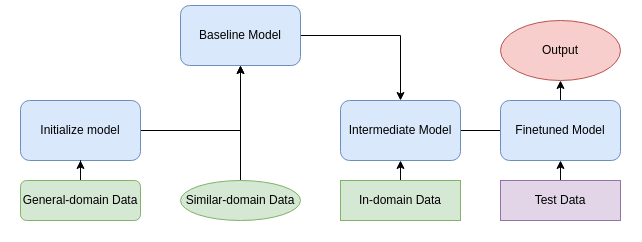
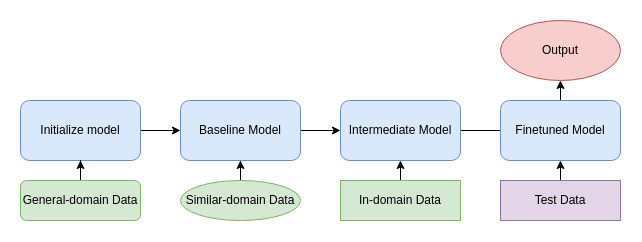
  <mxCell id="0" />
  <mxCell id="1" parent="0" />
  <mxCell id="2" value="" style="edgeStyle=orthogonalEdgeStyle;rounded=0;orthogonalLoop=1;jettySize=auto;html=1;" parent="1" source="3" target="9" edge="1"><mxGeometry relative="1" as="geometry" /></mxCell>
  <mxCell id="3" value="Initialize model" style="rounded=1;whiteSpace=wrap;html=1;fillColor=#dae8fc;strokeColor=#6c8ebf;" parent="1" vertex="1"><mxGeometry x="20" y="100" width="120" height="60" as="geometry" /></mxCell>
  <mxCell id="4" value="" style="edgeStyle=orthogonalEdgeStyle;rounded=0;orthogonalLoop=1;jettySize=auto;html=1;" parent="1" source="5" target="3" edge="1"><mxGeometry relative="1" as="geometry" /></mxCell>
  <mxCell id="5" value="General-domain Data" style="whiteSpace=wrap;html=1;fillColor=#d5e8d4;strokeColor=#82b366;rounded=1;" parent="1" vertex="1"><mxGeometry x="20" y="180" width="120" height="40" as="geometry" /></mxCell>
  <mxCell id="6" value="" style="edgeStyle=orthogonalEdgeStyle;rounded=0;orthogonalLoop=1;jettySize=auto;html=1;" parent="1" source="7" target="9" edge="1"><mxGeometry relative="1" as="geometry" /></mxCell>
  <mxCell id="7" value="Similar-domain Data" style="ellipse;whiteSpace=wrap;html=1;fillColor=#d5e8d4;strokeColor=#82b366;" parent="1" vertex="1"><mxGeometry x="180" y="180" width="120" height="40" as="geometry" /></mxCell>
  <mxCell id="8" value="" style="edgeStyle=orthogonalEdgeStyle;rounded=0;orthogonalLoop=1;jettySize=auto;html=1;" parent="1" source="9" target="11" edge="1"><mxGeometry relative="1" as="geometry" /></mxCell>
- <mxCell id="9" value="Baseline Model" style="rounded=1;whiteSpace=wrap;html=1;fillColor=#dae8fc;strokeColor=#6c8ebf;" parent="1" vertex="1"><mxGeometry x="180" y="5" width="120" height="60" as="geometry" /></mxCell>
+ <mxCell id="9" value="Baseline Model" style="rounded=1;whiteSpace=wrap;html=1;fillColor=#dae8fc;strokeColor=#6c8ebf;" parent="1" vertex="1"><mxGeometry x="180" y="100" width="120" height="60" as="geometry" /></mxCell>
  <mxCell id="10" value="" style="edgeStyle=orthogonalEdgeStyle;rounded=0;orthogonalLoop=1;jettySize=auto;html=1;" parent="1" source="11" target="14" edge="1"><mxGeometry relative="1" as="geometry" /></mxCell>
  <mxCell id="11" value="Intermediate Model" style="whiteSpace=wrap;html=1;fillColor=#dae8fc;strokeColor=#6c8ebf;rounded=1;" parent="1" vertex="1"><mxGeometry x="340" y="100" width="120" height="60" as="geometry" /></mxCell>
  <mxCell id="12" value="" style="edgeStyle=orthogonalEdgeStyle;rounded=0;orthogonalLoop=1;jettySize=auto;html=1;" parent="1" source="13" edge="1"><mxGeometry relative="1" as="geometry"><mxPoint x="400" y="160" as="targetPoint" /></mxGeometry></mxCell>
  <mxCell id="13" value="In-domain Data" style="rounded=0;whiteSpace=wrap;html=1;fillColor=#d5e8d4;strokeColor=#82b366;" parent="1" vertex="1"><mxGeometry x="340" y="180" width="120" height="40" as="geometry" /></mxCell>
  <mxCell id="14" value="Output" style="ellipse;whiteSpace=wrap;html=1;fillColor=#f8cecc;strokeColor=#b85450;rounded=1;" parent="1" vertex="1"><mxGeometry x="500" y="20" width="120" height="60" as="geometry" /></mxCell>
  <mxCell id="15" value="Finetuned Model" style="whiteSpace=wrap;html=1;fillColor=#dae8fc;strokeColor=#6c8ebf;rounded=1;" vertex="1" parent="1"><mxGeometry x="500" y="100" width="120" height="60" as="geometry" /></mxCell>
  <mxCell id="16" value="" style="edgeStyle=orthogonalEdgeStyle;rounded=0;orthogonalLoop=1;jettySize=auto;html=1;" edge="1" source="17" parent="1"><mxGeometry relative="1" as="geometry"><mxPoint x="560" y="160" as="targetPoint" /></mxGeometry></mxCell>
  <mxCell id="17" value="Test Data" style="rounded=0;whiteSpace=wrap;html=1;fillColor=#e1d5e7;strokeColor=#9673a6;" vertex="1" parent="1"><mxGeometry x="500" y="180" width="120" height="40" as="geometry" /></mxCell>
